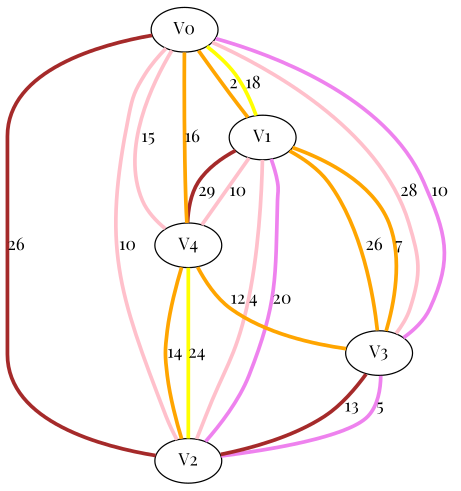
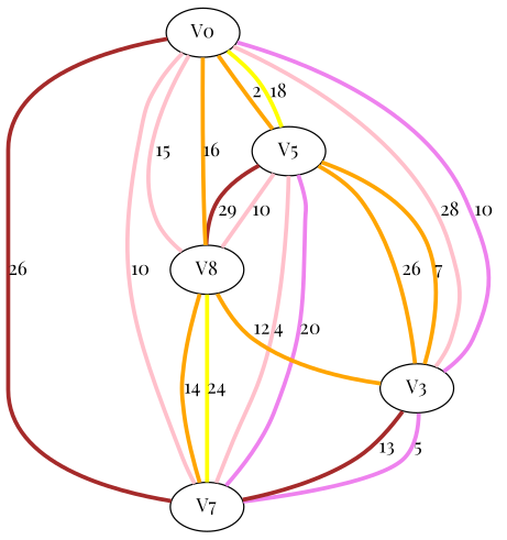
  graph {
    fontname="Playfair Display"
    node [fontname="Playfair Display"]
    edge [color=orange fontname="Playfair Display" penwidth=3.0 weight=10]
    V0
-   V1
-   V2
+   V1 [label=V5]
+   V2 [label=V7]
    V3
-   V4
+   V4 [label=V8]
    V0 -- V1 [label=2 weight=2]
    V0 -- V2 [color=brown label=26 weight=26]
    V0 -- V3 [color=pink label=28 weight=28]
    V0 -- V4 [color=pink label=15 weight=15]
    V1 -- V0 [color=yellow label=18 weight=18]
    V1 -- V2 [color=pink label=4 weight=4]
    V1 -- V3 [label=26 weight=26]
    V1 -- V4 [color=brown label=29 weight=29]
    V2 -- V0 [color=pink label=10]
    V2 -- V1 [color=violet label=20 weight=20]
    V2 -- V3 [color=violet label=5 weight=5]
    V2 -- V4 [color=yellow label=24 weight=24]
    V3 -- V0 [color=violet label=10]
    V3 -- V1 [label=7 weight=7]
    V3 -- V2 [color=brown label=13 weight=13]
    V4 -- V0 [label=16 weight=16]
    V4 -- V1 [color=pink label=10]
    V4 -- V2 [label=14 weight=14]
    V4 -- V3 [label=12 weight=17]
  }
